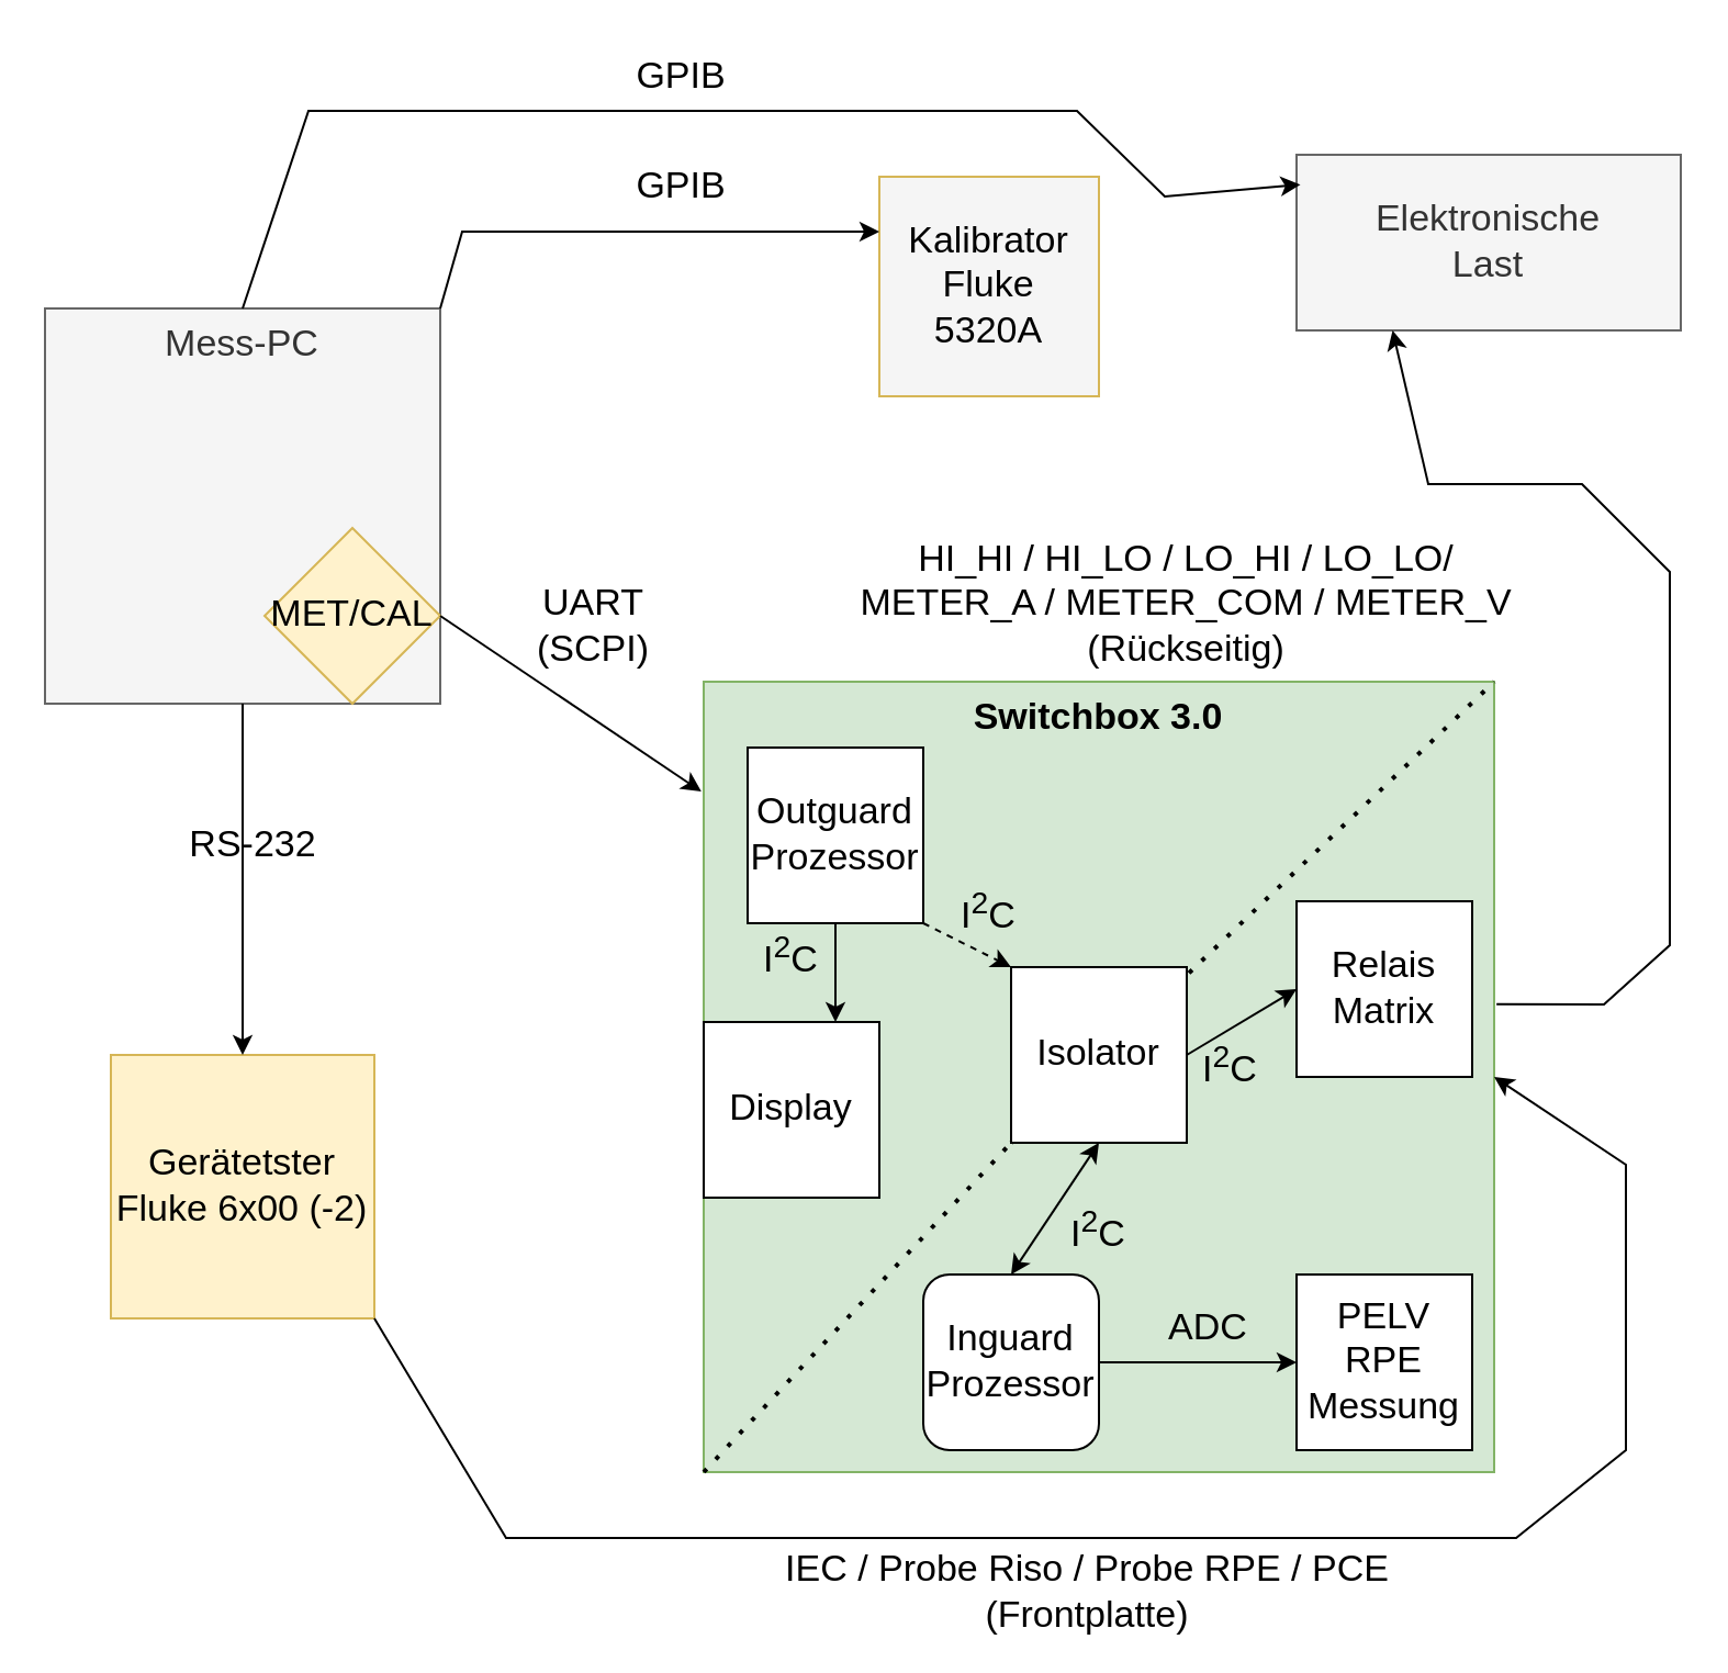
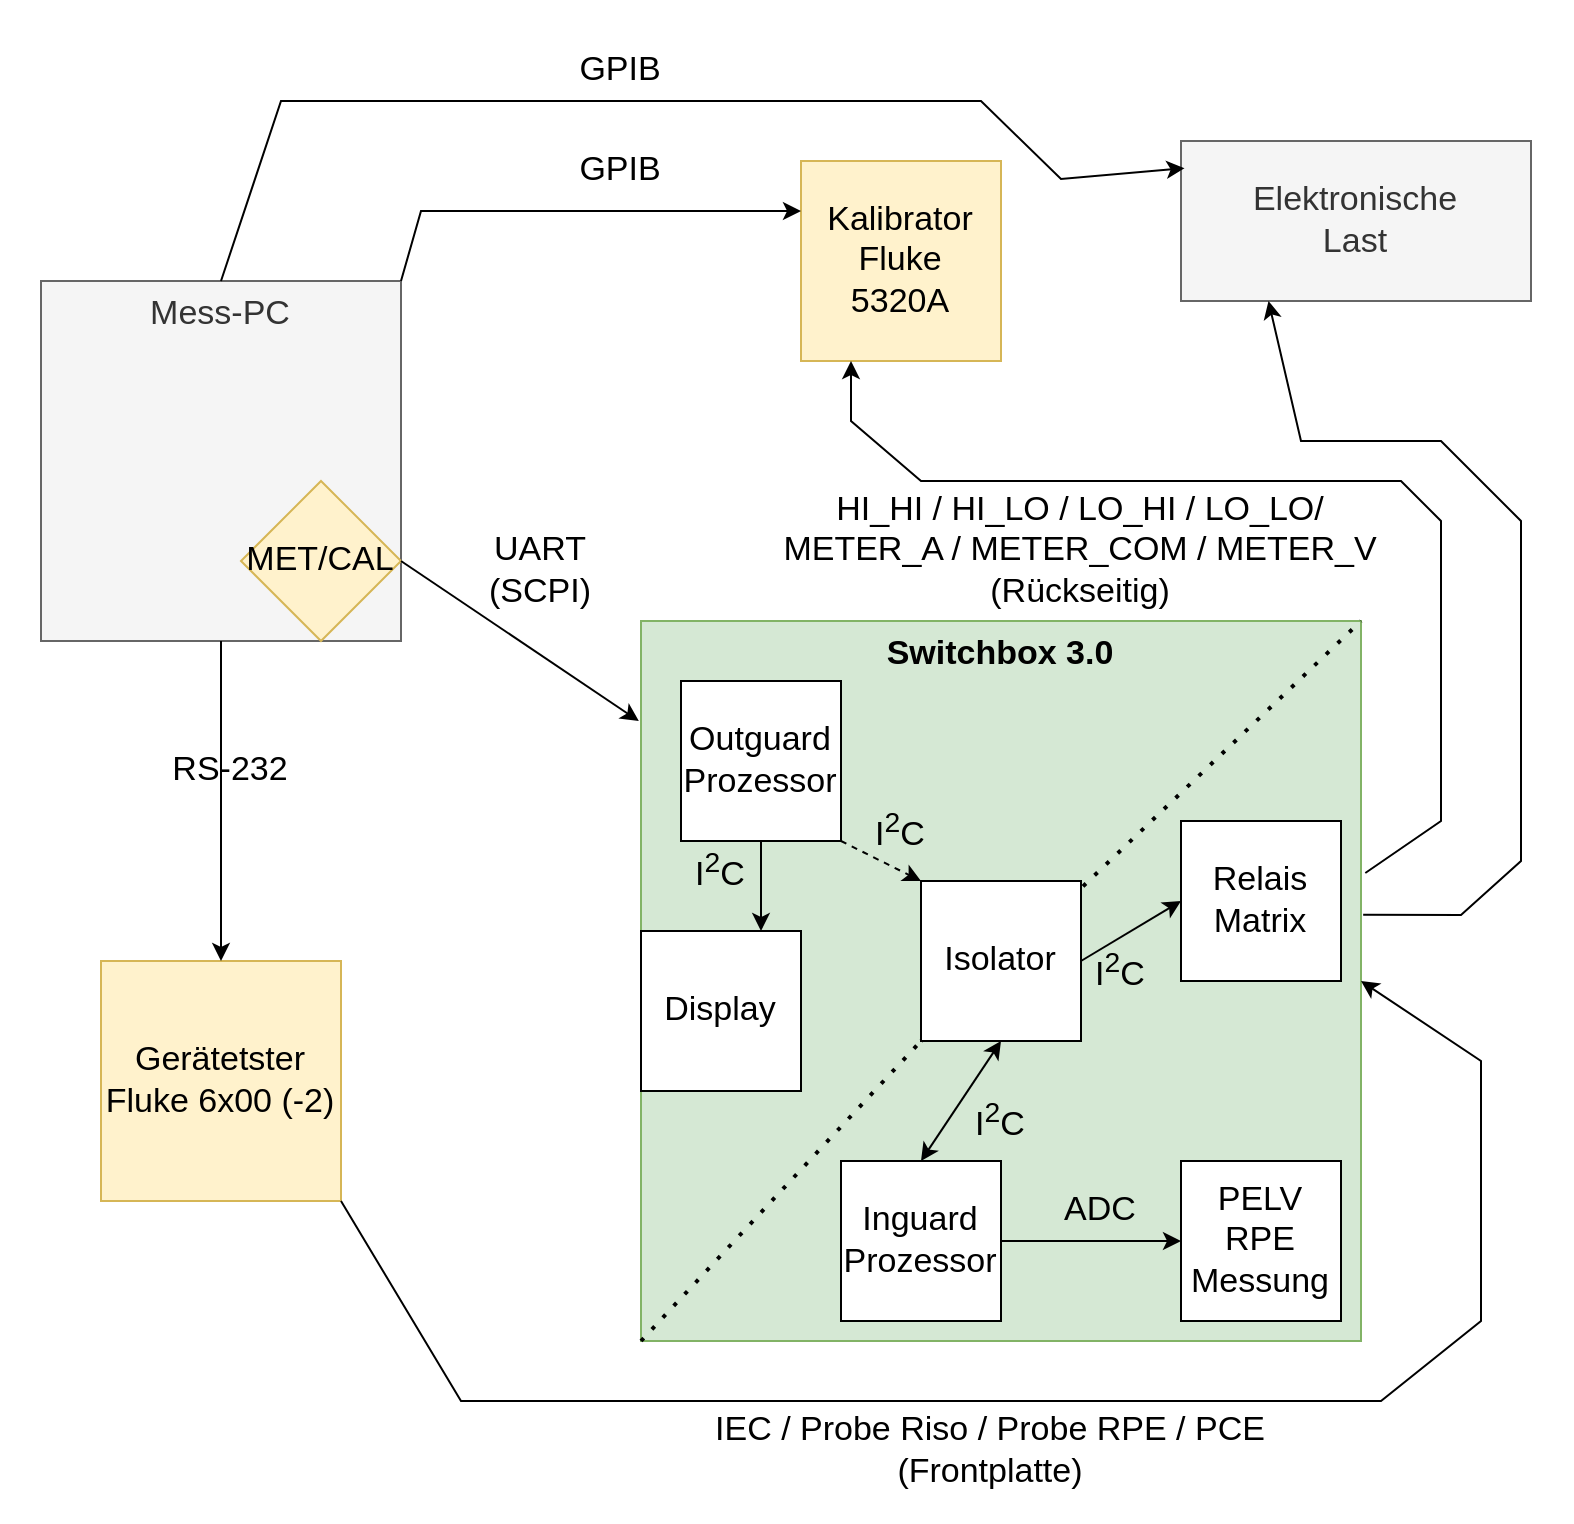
  <mxCell id="0" />
  <mxCell id="1" parent="0" />
  <mxCell id="2" value="Switchbox 3.0" style="whiteSpace=wrap;html=1;aspect=fixed;fontSize=17;fontStyle=1;verticalAlign=top;fillColor=#d5e8d4;strokeColor=#82b366;" parent="1" vertex="1"><mxGeometry x="320" y="310" width="360" height="360" as="geometry" /></mxCell>
  <mxCell id="3" value="Mess-PC" style="whiteSpace=wrap;html=1;aspect=fixed;fontSize=17;verticalAlign=top;fillColor=#f5f5f5;fontColor=#333333;strokeColor=#666666;" parent="1" vertex="1"><mxGeometry x="20" y="140" width="180" height="180" as="geometry" /></mxCell>
  <mxCell id="4" value="MET/CAL" style="rhombus;whiteSpace=wrap;html=1;aspect=fixed;fontSize=17;fillColor=#fff2cc;strokeColor=#d6b656;" parent="1" vertex="1"><mxGeometry x="120" y="240" width="80" height="80" as="geometry" /></mxCell>
- <mxCell id="5" value="Kalibrator&lt;br&gt;Fluke&lt;br&gt;5320A" style="whiteSpace=wrap;html=1;aspect=fixed;fontSize=17;fillColor=#f5f5f5;strokeColor=#d6b656;" parent="1" vertex="1"><mxGeometry x="400" y="80" width="100" height="100" as="geometry" /></mxCell>
+ <mxCell id="5" value="Kalibrator&lt;br&gt;Fluke&lt;br&gt;5320A" style="whiteSpace=wrap;html=1;aspect=fixed;fontSize=17;fillColor=#fff2cc;strokeColor=#d6b656;" parent="1" vertex="1"><mxGeometry x="400" y="80" width="100" height="100" as="geometry" /></mxCell>
  <mxCell id="6" value="Gerätetster&lt;br&gt;Fluke 6x00 (-2)" style="whiteSpace=wrap;html=1;aspect=fixed;fontSize=17;fillColor=#fff2cc;strokeColor=#d6b656;" parent="1" vertex="1"><mxGeometry x="50" y="480" width="120" height="120" as="geometry" /></mxCell>
  <mxCell id="7" value="Outguard&lt;br&gt;Prozessor" style="whiteSpace=wrap;html=1;aspect=fixed;fontSize=17;" parent="1" vertex="1"><mxGeometry x="340" y="340" width="80" height="80" as="geometry" /></mxCell>
  <mxCell id="8" value="Relais&lt;br&gt;Matrix" style="whiteSpace=wrap;html=1;aspect=fixed;fontSize=17;" parent="1" vertex="1"><mxGeometry x="590" y="410" width="80" height="80" as="geometry" /></mxCell>
- <mxCell id="9" value="Inguard&lt;br&gt;Prozessor" style="whiteSpace=wrap;html=1;aspect=fixed;fontSize=17;rounded=1;" parent="1" vertex="1"><mxGeometry x="420" y="580" width="80" height="80" as="geometry" /></mxCell>
+ <mxCell id="9" value="Inguard&lt;br&gt;Prozessor" style="whiteSpace=wrap;html=1;aspect=fixed;fontSize=17;" parent="1" vertex="1"><mxGeometry x="420" y="580" width="80" height="80" as="geometry" /></mxCell>
  <mxCell id="10" value="PELV&lt;br&gt;RPE&lt;br&gt;Messung" style="whiteSpace=wrap;html=1;aspect=fixed;fontSize=17;" parent="1" vertex="1"><mxGeometry x="590" y="580" width="80" height="80" as="geometry" /></mxCell>
  <mxCell id="11" value="" style="endArrow=classic;html=1;rounded=0;fontSize=17;entryX=0.5;entryY=0;entryDx=0;entryDy=0;exitX=0.5;exitY=1;exitDx=0;exitDy=0;" parent="1" source="3" target="6" edge="1"><mxGeometry width="50" height="50" relative="1" as="geometry"><mxPoint x="350" y="430" as="sourcePoint" /><mxPoint x="400" y="380" as="targetPoint" /></mxGeometry></mxCell>
  <mxCell id="12" value="RS-232" style="text;html=1;strokeColor=none;fillColor=none;align=center;verticalAlign=middle;whiteSpace=wrap;rounded=0;fontSize=17;" parent="1" vertex="1"><mxGeometry x="45" y="370" width="140" height="30" as="geometry" /></mxCell>
  <mxCell id="13" value="" style="endArrow=classic;html=1;rounded=0;fontSize=17;entryX=-0.003;entryY=0.139;entryDx=0;entryDy=0;entryPerimeter=0;exitX=1;exitY=0.5;exitDx=0;exitDy=0;" parent="1" source="4" target="2" edge="1"><mxGeometry width="50" height="50" relative="1" as="geometry"><mxPoint x="350" y="430" as="sourcePoint" /><mxPoint x="400" y="380" as="targetPoint" /></mxGeometry></mxCell>
  <mxCell id="14" value="" style="endArrow=none;dashed=1;html=1;dashPattern=1 3;strokeWidth=2;rounded=0;fontSize=17;exitX=0;exitY=1;exitDx=0;exitDy=0;entryX=1;entryY=0;entryDx=0;entryDy=0;startArrow=none;" parent="1" source="15" target="2" edge="1"><mxGeometry width="50" height="50" relative="1" as="geometry"><mxPoint x="350" y="430" as="sourcePoint" /><mxPoint x="400" y="380" as="targetPoint" /></mxGeometry></mxCell>
  <mxCell id="15" value="Isolator" style="whiteSpace=wrap;html=1;aspect=fixed;fontSize=17;" parent="1" vertex="1"><mxGeometry x="460" y="440" width="80" height="80" as="geometry" /></mxCell>
  <mxCell id="16" value="" style="endArrow=none;dashed=1;html=1;dashPattern=1 3;strokeWidth=2;rounded=0;fontSize=17;entryX=0;entryY=1;entryDx=0;entryDy=0;exitX=0;exitY=1;exitDx=0;exitDy=0;" parent="1" source="2" target="15" edge="1"><mxGeometry width="50" height="50" relative="1" as="geometry"><mxPoint x="350" y="530" as="sourcePoint" /><mxPoint x="400" y="480" as="targetPoint" /></mxGeometry></mxCell>
  <mxCell id="17" value="" style="endArrow=classic;html=1;rounded=0;fontSize=17;entryX=0;entryY=0;entryDx=0;entryDy=0;exitX=1;exitY=1;exitDx=0;exitDy=0;dashed=1;" parent="1" source="7" target="15" edge="1"><mxGeometry width="50" height="50" relative="1" as="geometry"><mxPoint x="350" y="530" as="sourcePoint" /><mxPoint x="400" y="480" as="targetPoint" /></mxGeometry></mxCell>
  <mxCell id="18" value="I&lt;sup&gt;2&lt;/sup&gt;C" style="text;html=1;strokeColor=none;fillColor=none;align=center;verticalAlign=middle;whiteSpace=wrap;rounded=0;fontSize=17;" parent="1" vertex="1"><mxGeometry x="420" y="400" width="60" height="30" as="geometry" /></mxCell>
  <mxCell id="19" value="" style="endArrow=classic;html=1;rounded=0;fontSize=17;entryX=0;entryY=0.5;entryDx=0;entryDy=0;exitX=1;exitY=0.5;exitDx=0;exitDy=0;" parent="1" source="15" target="8" edge="1"><mxGeometry width="50" height="50" relative="1" as="geometry"><mxPoint x="350" y="530" as="sourcePoint" /><mxPoint x="400" y="480" as="targetPoint" /></mxGeometry></mxCell>
  <mxCell id="20" value="I&lt;sup&gt;2&lt;/sup&gt;C" style="text;html=1;strokeColor=none;fillColor=none;align=center;verticalAlign=middle;whiteSpace=wrap;rounded=0;fontSize=17;" parent="1" vertex="1"><mxGeometry x="530" y="470" width="60" height="30" as="geometry" /></mxCell>
  <mxCell id="21" value="" style="endArrow=classic;html=1;rounded=0;fontSize=17;entryX=0;entryY=0.5;entryDx=0;entryDy=0;exitX=1;exitY=0.5;exitDx=0;exitDy=0;" parent="1" source="9" target="10" edge="1"><mxGeometry width="50" height="50" relative="1" as="geometry"><mxPoint x="350" y="530" as="sourcePoint" /><mxPoint x="400" y="480" as="targetPoint" /></mxGeometry></mxCell>
  <mxCell id="22" value="ADC" style="text;html=1;strokeColor=none;fillColor=none;align=center;verticalAlign=middle;whiteSpace=wrap;rounded=0;fontSize=17;" parent="1" vertex="1"><mxGeometry x="520" y="590" width="60" height="30" as="geometry" /></mxCell>
  <mxCell id="23" value="" style="endArrow=classic;startArrow=classic;html=1;rounded=0;fontSize=17;entryX=0.5;entryY=1;entryDx=0;entryDy=0;exitX=0.5;exitY=0;exitDx=0;exitDy=0;" parent="1" source="9" target="15" edge="1"><mxGeometry width="50" height="50" relative="1" as="geometry"><mxPoint x="350" y="530" as="sourcePoint" /><mxPoint x="400" y="480" as="targetPoint" /></mxGeometry></mxCell>
  <mxCell id="24" value="I&lt;sup&gt;2&lt;/sup&gt;C" style="text;html=1;strokeColor=none;fillColor=none;align=center;verticalAlign=middle;whiteSpace=wrap;rounded=0;fontSize=17;" parent="1" vertex="1"><mxGeometry x="470" y="545" width="60" height="30" as="geometry" /></mxCell>
  <mxCell id="25" value="" style="endArrow=classic;html=1;rounded=0;fontSize=17;exitX=1;exitY=1;exitDx=0;exitDy=0;entryX=1;entryY=0.5;entryDx=0;entryDy=0;" parent="1" source="6" target="2" edge="1"><mxGeometry width="50" height="50" relative="1" as="geometry"><mxPoint x="350" y="530" as="sourcePoint" /><mxPoint x="740" y="470" as="targetPoint" /><Array as="points"><mxPoint x="230" y="700" /><mxPoint x="690" y="700" /><mxPoint x="740" y="660" /><mxPoint x="740" y="530" /></Array></mxGeometry></mxCell>
  <mxCell id="26" value="IEC / Probe Riso / Probe RPE / PCE&lt;br&gt;(Frontplatte)" style="text;html=1;strokeColor=none;fillColor=none;align=center;verticalAlign=middle;whiteSpace=wrap;rounded=0;fontSize=17;" parent="1" vertex="1"><mxGeometry x="330" y="710" width="330" height="30" as="geometry" /></mxCell>
  <mxCell id="27" value="" style="endArrow=classic;html=1;rounded=0;fontSize=17;exitX=1;exitY=0;exitDx=0;exitDy=0;entryX=0;entryY=0.25;entryDx=0;entryDy=0;" parent="1" source="3" target="5" edge="1"><mxGeometry width="50" height="50" relative="1" as="geometry"><mxPoint x="350" y="240" as="sourcePoint" /><mxPoint x="400" y="190" as="targetPoint" /><Array as="points"><mxPoint x="210" y="105" /></Array></mxGeometry></mxCell>
  <mxCell id="28" value="GPIB" style="text;html=1;strokeColor=none;fillColor=none;align=center;verticalAlign=middle;whiteSpace=wrap;rounded=0;fontSize=17;" parent="1" vertex="1"><mxGeometry x="280" y="70" width="60" height="30" as="geometry" /></mxCell>
+ <mxCell id="29" value="" style="endArrow=classic;html=1;rounded=0;fontSize=17;entryX=0.25;entryY=1;entryDx=0;entryDy=0;exitX=1.006;exitY=0.35;exitDx=0;exitDy=0;exitPerimeter=0;" parent="1" source="2" target="5" edge="1"><mxGeometry width="50" height="50" relative="1" as="geometry"><mxPoint x="350" y="500" as="sourcePoint" /><mxPoint x="400" y="450" as="targetPoint" /><Array as="points"><mxPoint x="720" y="410" /><mxPoint x="720" y="260" /><mxPoint x="700" y="240" /><mxPoint x="460" y="240" /><mxPoint x="425" y="210" /></Array></mxGeometry></mxCell>
  <mxCell id="30" value="UART&lt;br&gt;(SCPI)" style="text;html=1;strokeColor=none;fillColor=none;align=center;verticalAlign=middle;whiteSpace=wrap;rounded=0;fontSize=17;" parent="1" vertex="1"><mxGeometry x="240" y="270" width="60" height="30" as="geometry" /></mxCell>
  <mxCell id="31" value="HI_HI / HI_LO / LO_HI / LO_LO/ METER_A / METER_COM / METER_V&lt;br&gt;(Rückseitig)" style="text;html=1;strokeColor=none;fillColor=none;align=center;verticalAlign=middle;whiteSpace=wrap;rounded=0;fontSize=17;" parent="1" vertex="1"><mxGeometry x="390" y="260" width="300" height="30" as="geometry" /></mxCell>
  <mxCell id="32" value="Elektronische&lt;br&gt;Last" style="whiteSpace=wrap;html=1;aspect=fixed;fontSize=17;fillColor=#f5f5f5;fontColor=#333333;strokeColor=#666666;" parent="1" vertex="1"><mxGeometry x="590" y="70" width="175" height="80" as="geometry" /></mxCell>
  <mxCell id="33" value="" style="endArrow=classic;html=1;rounded=0;fontSize=17;entryX=0.25;entryY=1;entryDx=0;entryDy=0;exitX=1.003;exitY=0.408;exitDx=0;exitDy=0;exitPerimeter=0;" parent="1" source="2" target="32" edge="1"><mxGeometry width="50" height="50" relative="1" as="geometry"><mxPoint x="350" y="460" as="sourcePoint" /><mxPoint x="400" y="410" as="targetPoint" /><Array as="points"><mxPoint x="730" y="457" /><mxPoint x="760" y="430" /><mxPoint x="760" y="260" /><mxPoint x="720" y="220" /><mxPoint x="650" y="220" /></Array></mxGeometry></mxCell>
  <mxCell id="34" value="" style="endArrow=classic;html=1;rounded=0;fontSize=17;entryX=0.01;entryY=0.17;entryDx=0;entryDy=0;entryPerimeter=0;exitX=0.5;exitY=0;exitDx=0;exitDy=0;" parent="1" source="3" target="32" edge="1"><mxGeometry width="50" height="50" relative="1" as="geometry"><mxPoint x="390" y="460" as="sourcePoint" /><mxPoint x="440" y="410" as="targetPoint" /><Array as="points"><mxPoint x="140" y="50" /><mxPoint x="490" y="50" /><mxPoint x="530" y="89" /></Array></mxGeometry></mxCell>
  <mxCell id="35" value="&lt;font style=&quot;font-size: 17px&quot;&gt;Display&lt;/font&gt;" style="whiteSpace=wrap;html=1;aspect=fixed;" vertex="1" parent="1"><mxGeometry x="320" y="465" width="80" height="80" as="geometry" /></mxCell>
  <mxCell id="36" value="" style="endArrow=classic;html=1;rounded=0;fontSize=17;entryX=0.75;entryY=0;entryDx=0;entryDy=0;exitX=0.5;exitY=1;exitDx=0;exitDy=0;" edge="1" parent="1" source="7" target="35"><mxGeometry width="50" height="50" relative="1" as="geometry"><mxPoint x="350" y="370" as="sourcePoint" /><mxPoint x="400" y="320" as="targetPoint" /></mxGeometry></mxCell>
  <mxCell id="37" value="I&lt;sup&gt;2&lt;/sup&gt;C" style="text;html=1;strokeColor=none;fillColor=none;align=center;verticalAlign=middle;whiteSpace=wrap;rounded=0;fontSize=17;" vertex="1" parent="1"><mxGeometry x="330" y="420" width="60" height="30" as="geometry" /></mxCell>
  <mxCell id="38" value="GPIB" style="text;html=1;strokeColor=none;fillColor=none;align=center;verticalAlign=middle;whiteSpace=wrap;rounded=0;fontSize=17;" vertex="1" parent="1"><mxGeometry x="280" y="20" width="60" height="30" as="geometry" /></mxCell>
